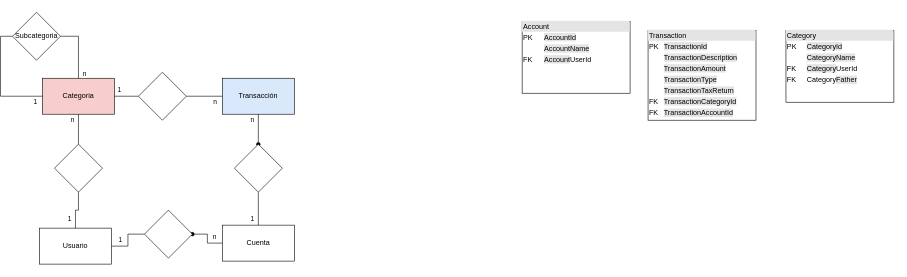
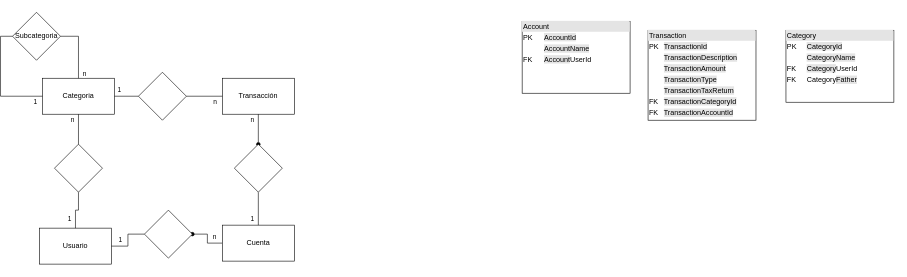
  <mxCell id="0" />
  <mxCell id="1" parent="0" />
  <mxCell id="2" value="Usuario" style="rounded=0;whiteSpace=wrap;html=1;" parent="1" vertex="1"><mxGeometry x="65" y="380" width="120" height="60" as="geometry" /></mxCell>
  <mxCell id="3" value="n" style="edgeStyle=orthogonalEdgeStyle;rounded=0;orthogonalLoop=1;jettySize=auto;html=1;endArrow=oval;endFill=1;" parent="1" source="4" target="7" edge="1"><mxGeometry x="-0.6" y="-10" relative="1" as="geometry"><mxPoint as="offset" /></mxGeometry></mxCell>
  <mxCell id="4" value="Cuenta" style="rounded=0;whiteSpace=wrap;html=1;" parent="1" vertex="1"><mxGeometry x="370" y="375" width="120" height="60" as="geometry" /></mxCell>
- <mxCell id="5" value="Transacción" style="rounded=0;whiteSpace=wrap;html=1;fillColor=#dae8fc;" parent="1" vertex="1"><mxGeometry x="370" y="130" width="120" height="60" as="geometry" /></mxCell>
+ <mxCell id="5" value="Transacción" style="rounded=0;whiteSpace=wrap;html=1;" parent="1" vertex="1"><mxGeometry x="370" y="130" width="120" height="60" as="geometry" /></mxCell>
  <mxCell id="6" value="1" style="edgeStyle=orthogonalEdgeStyle;rounded=0;orthogonalLoop=1;jettySize=auto;html=1;endArrow=none;endFill=0;" parent="1" source="7" target="2" edge="1"><mxGeometry x="0.6" y="-10" relative="1" as="geometry"><mxPoint as="offset" /></mxGeometry></mxCell>
  <mxCell id="7" value="" style="rhombus;whiteSpace=wrap;html=1;" parent="1" vertex="1"><mxGeometry x="240" y="350" width="80" height="80" as="geometry" /></mxCell>
  <mxCell id="8" value="n" style="edgeStyle=orthogonalEdgeStyle;rounded=0;orthogonalLoop=1;jettySize=auto;html=1;endArrow=oval;endFill=1;" parent="1" source="5" target="10" edge="1"><mxGeometry x="-0.6" y="-10" relative="1" as="geometry"><mxPoint x="520" y="280" as="sourcePoint" /><mxPoint as="offset" /></mxGeometry></mxCell>
  <mxCell id="9" value="1" style="edgeStyle=orthogonalEdgeStyle;rounded=0;orthogonalLoop=1;jettySize=auto;html=1;endArrow=none;endFill=0;" parent="1" source="10" target="4" edge="1"><mxGeometry x="0.6" y="-10" relative="1" as="geometry"><mxPoint x="490" y="390" as="targetPoint" /><mxPoint as="offset" /></mxGeometry></mxCell>
  <mxCell id="10" value="" style="rhombus;whiteSpace=wrap;html=1;" parent="1" vertex="1"><mxGeometry x="390" y="240" width="80" height="80" as="geometry" /></mxCell>
- <mxCell id="11" value="Categoria" style="rounded=0;whiteSpace=wrap;html=1;fillColor=#f8cecc;" parent="1" vertex="1"><mxGeometry x="70" y="130" width="120" height="60" as="geometry" /></mxCell>
+ <mxCell id="11" value="Categoria" style="rounded=0;whiteSpace=wrap;html=1;" parent="1" vertex="1"><mxGeometry x="70" y="130" width="120" height="60" as="geometry" /></mxCell>
  <mxCell id="12" value="" style="rhombus;whiteSpace=wrap;html=1;" parent="1" vertex="1"><mxGeometry x="230" y="120" width="80" height="80" as="geometry" /></mxCell>
  <mxCell id="13" value="1" style="edgeStyle=orthogonalEdgeStyle;rounded=0;orthogonalLoop=1;jettySize=auto;html=1;endArrow=none;endFill=0;" parent="1" source="12" target="11" edge="1"><mxGeometry x="0.6" y="-10" relative="1" as="geometry"><mxPoint x="30" y="280" as="targetPoint" /><mxPoint as="offset" /><mxPoint x="80" y="280" as="sourcePoint" /></mxGeometry></mxCell>
  <mxCell id="14" value="n" style="edgeStyle=orthogonalEdgeStyle;rounded=0;orthogonalLoop=1;jettySize=auto;html=1;endArrow=none;endFill=0;" parent="1" source="12" target="5" edge="1"><mxGeometry x="0.6" y="-10" relative="1" as="geometry"><mxPoint x="440" y="-10" as="targetPoint" /><mxPoint as="offset" /><mxPoint x="440" y="30" as="sourcePoint" /></mxGeometry></mxCell>
  <mxCell id="15" value="Subcategoria" style="rhombus;whiteSpace=wrap;html=1;" parent="1" vertex="1"><mxGeometry x="20" y="20" width="80" height="80" as="geometry" /></mxCell>
  <mxCell id="16" value="1" style="edgeStyle=orthogonalEdgeStyle;rounded=0;orthogonalLoop=1;jettySize=auto;html=1;endArrow=none;endFill=0;entryX=0;entryY=0.5;entryDx=0;entryDy=0;exitX=0;exitY=0.5;exitDx=0;exitDy=0;" parent="1" source="11" target="15" edge="1"><mxGeometry x="-0.882" y="10" relative="1" as="geometry"><mxPoint x="-110" y="390" as="targetPoint" /><mxPoint x="-1" as="offset" /><mxPoint x="-60" y="390" as="sourcePoint" /></mxGeometry></mxCell>
  <mxCell id="17" value="n" style="edgeStyle=orthogonalEdgeStyle;rounded=0;orthogonalLoop=1;jettySize=auto;html=1;endArrow=none;endFill=0;entryX=1;entryY=0.5;entryDx=0;entryDy=0;exitX=0.5;exitY=0;exitDx=0;exitDy=0;" parent="1" source="11" target="15" edge="1"><mxGeometry x="-0.818" y="-10" relative="1" as="geometry"><mxPoint x="100" y="60" as="targetPoint" /><mxPoint y="1" as="offset" /><mxPoint x="80" y="170" as="sourcePoint" /></mxGeometry></mxCell>
  <mxCell id="18" value="" style="rhombus;whiteSpace=wrap;html=1;" parent="1" vertex="1"><mxGeometry x="90" y="240" width="80" height="80" as="geometry" /></mxCell>
  <mxCell id="19" value="1" style="edgeStyle=orthogonalEdgeStyle;rounded=0;orthogonalLoop=1;jettySize=auto;html=1;endArrow=none;endFill=0;exitX=0.5;exitY=0;exitDx=0;exitDy=0;entryX=0.5;entryY=1;entryDx=0;entryDy=0;" parent="1" source="2" target="18" edge="1"><mxGeometry x="-0.5" y="10" relative="1" as="geometry"><mxPoint x="710" y="70" as="targetPoint" /><mxPoint y="1" as="offset" /><mxPoint x="690" y="180" as="sourcePoint" /></mxGeometry></mxCell>
  <mxCell id="20" value="n" style="edgeStyle=orthogonalEdgeStyle;rounded=0;orthogonalLoop=1;jettySize=auto;html=1;endArrow=none;endFill=0;entryX=0.5;entryY=0;entryDx=0;entryDy=0;" parent="1" source="11" target="18" edge="1"><mxGeometry x="-0.6" y="-10" relative="1" as="geometry"><mxPoint x="790" y="70" as="targetPoint" /><mxPoint y="-1" as="offset" /><mxPoint x="810" y="180" as="sourcePoint" /></mxGeometry></mxCell>
  <mxCell id="21" value="&lt;div style=&quot;box-sizing:border-box;width:100%;background:#e4e4e4;padding:2px;&quot;&gt;Account&lt;/div&gt;&lt;table style=&quot;width:100%;font-size:1em;&quot; cellpadding=&quot;2&quot; cellspacing=&quot;0&quot;&gt;&lt;tbody&gt;&lt;tr&gt;&lt;td&gt;PK&lt;/td&gt;&lt;td&gt;&lt;span style=&quot;background-color: rgb(228, 228, 228);&quot;&gt;AccountId&lt;/span&gt;&lt;br&gt;&lt;/td&gt;&lt;/tr&gt;&lt;tr&gt;&lt;td&gt;&lt;br&gt;&lt;/td&gt;&lt;td&gt;&lt;span style=&quot;background-color: rgb(228, 228, 228);&quot;&gt;AccountName&lt;/span&gt;&lt;br&gt;&lt;/td&gt;&lt;/tr&gt;&lt;tr&gt;&lt;td&gt;FK&lt;/td&gt;&lt;td&gt;&lt;span style=&quot;background-color: rgb(228, 228, 228);&quot;&gt;Account&lt;/span&gt;UserId&lt;/td&gt;&lt;/tr&gt;&lt;/tbody&gt;&lt;/table&gt;" style="verticalAlign=top;align=left;overflow=fill;html=1;whiteSpace=wrap;" vertex="1" parent="1"><mxGeometry x="870" y="35" width="180" height="120" as="geometry" /></mxCell>
  <mxCell id="22" value="&lt;div style=&quot;box-sizing:border-box;width:100%;background:#e4e4e4;padding:2px;&quot;&gt;Transaction&lt;br&gt;&lt;/div&gt;&lt;table style=&quot;width:100%;font-size:1em;&quot; cellpadding=&quot;2&quot; cellspacing=&quot;0&quot;&gt;&lt;tbody&gt;&lt;tr&gt;&lt;td&gt;PK&lt;/td&gt;&lt;td&gt;&lt;span style=&quot;background-color: rgb(228, 228, 228);&quot;&gt;TransactionId&lt;/span&gt;&lt;br&gt;&lt;/td&gt;&lt;/tr&gt;&lt;tr&gt;&lt;td&gt;&lt;br&gt;&lt;/td&gt;&lt;td&gt;&lt;span style=&quot;background-color: rgb(228, 228, 228);&quot;&gt;TransactionDescription&lt;/span&gt;&lt;br&gt;&lt;/td&gt;&lt;/tr&gt;&lt;tr&gt;&lt;td&gt;&lt;br&gt;&lt;/td&gt;&lt;td&gt;&lt;span style=&quot;background-color: rgb(228, 228, 228);&quot;&gt;TransactionAmount&lt;/span&gt;&lt;br&gt;&lt;/td&gt;&lt;/tr&gt;&lt;tr&gt;&lt;td&gt;&lt;br&gt;&lt;/td&gt;&lt;td&gt;&lt;span style=&quot;background-color: rgb(228, 228, 228);&quot;&gt;TransactionType&lt;/span&gt;&lt;br&gt;&lt;/td&gt;&lt;/tr&gt;&lt;tr&gt;&lt;td&gt;&lt;br&gt;&lt;/td&gt;&lt;td&gt;&lt;span style=&quot;background-color: rgb(228, 228, 228);&quot;&gt;TransactionTaxReturn&lt;/span&gt;&lt;br&gt;&lt;/td&gt;&lt;/tr&gt;&lt;tr&gt;&lt;td&gt;FK&lt;/td&gt;&lt;td&gt;&lt;span style=&quot;background-color: rgb(228, 228, 228);&quot;&gt;Transaction&lt;/span&gt;&lt;span style=&quot;background-color: rgb(228, 228, 228);&quot;&gt;CategoryId&lt;/span&gt;&lt;br&gt;&lt;/td&gt;&lt;/tr&gt;&lt;tr&gt;&lt;td&gt;FK&lt;/td&gt;&lt;td&gt;&lt;span style=&quot;background-color: rgb(228, 228, 228);&quot;&gt;Transaction&lt;/span&gt;&lt;span style=&quot;background-color: rgb(228, 228, 228);&quot;&gt;AccountId&lt;/span&gt;&lt;br&gt;&lt;/td&gt;&lt;/tr&gt;&lt;/tbody&gt;&lt;/table&gt;" style="verticalAlign=top;align=left;overflow=fill;html=1;whiteSpace=wrap;" vertex="1" parent="1"><mxGeometry x="1080" y="50" width="180" height="150" as="geometry" /></mxCell>
  <mxCell id="23" value="&lt;div style=&quot;box-sizing:border-box;width:100%;background:#e4e4e4;padding:2px;&quot;&gt;Category&lt;/div&gt;&lt;table style=&quot;width:100%;font-size:1em;&quot; cellpadding=&quot;2&quot; cellspacing=&quot;0&quot;&gt;&lt;tbody&gt;&lt;tr&gt;&lt;td&gt;PK&lt;/td&gt;&lt;td&gt;&lt;span style=&quot;background-color: rgb(228, 228, 228);&quot;&gt;CategoryId&lt;/span&gt;&lt;br&gt;&lt;/td&gt;&lt;/tr&gt;&lt;tr&gt;&lt;td&gt;&lt;br&gt;&lt;/td&gt;&lt;td&gt;&lt;span style=&quot;background-color: rgb(228, 228, 228);&quot;&gt;CategoryName&lt;/span&gt;&lt;br&gt;&lt;/td&gt;&lt;/tr&gt;&lt;tr&gt;&lt;td&gt;FK&lt;/td&gt;&lt;td&gt;&lt;span style=&quot;background-color: rgb(228, 228, 228);&quot;&gt;Category&lt;/span&gt;UserId&lt;/td&gt;&lt;/tr&gt;&lt;tr&gt;&lt;td&gt;FK&lt;/td&gt;&lt;td&gt;Category&lt;span style=&quot;background-color: rgb(228, 228, 228);&quot;&gt;Father&lt;/span&gt;&lt;/td&gt;&lt;/tr&gt;&lt;/tbody&gt;&lt;/table&gt;" style="verticalAlign=top;align=left;overflow=fill;html=1;whiteSpace=wrap;" vertex="1" parent="1"><mxGeometry x="1310" y="50" width="180" height="120" as="geometry" /></mxCell>
